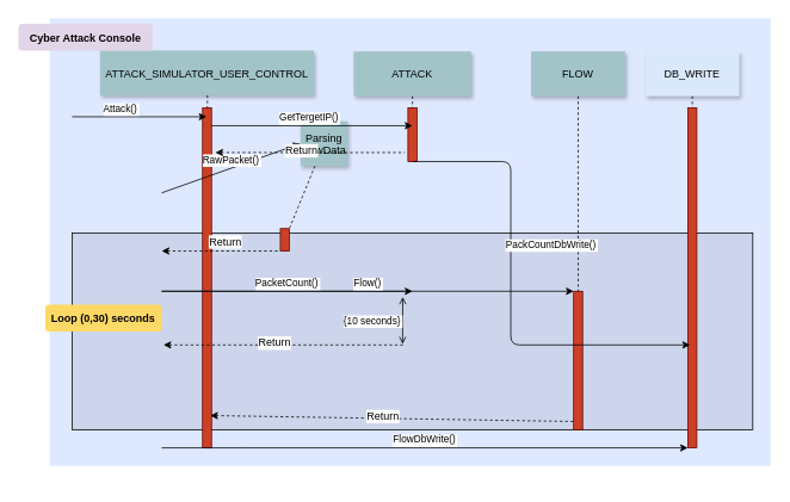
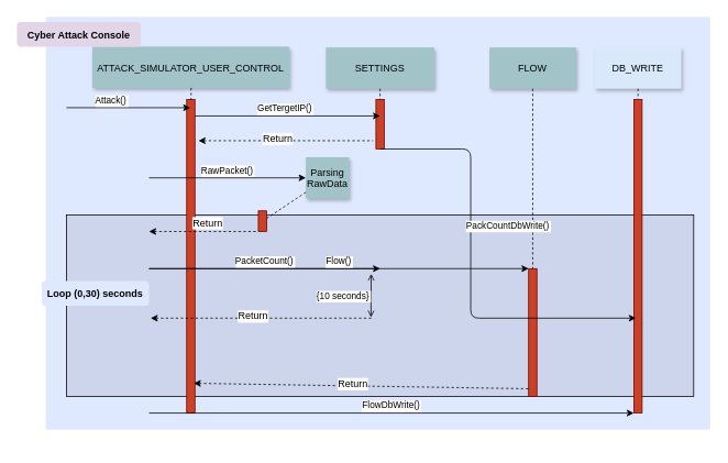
  <mxCell id="0" />
  <mxCell id="1" parent="0" />
  <mxCell id="2" value="" style="fillColor=#DEE8FF;strokeColor=none" parent="1" vertex="1"><mxGeometry x="55" y="20" width="805" height="500" as="geometry" /></mxCell>
  <mxCell id="3" value="" style="fillColor=#CCD5EB" parent="1" vertex="1"><mxGeometry x="80" y="260" width="760" height="220" as="geometry" /></mxCell>
  <mxCell id="4" value="" style="fillColor=#CC4125;strokeColor=#660000" parent="1" vertex="1"><mxGeometry x="225.63" y="120" width="10" height="380" as="geometry" /></mxCell>
  <mxCell id="5" value="Attack()" style="edgeStyle=none;verticalLabelPosition=top;verticalAlign=bottom;labelPosition=left;align=right" parent="1" edge="1"><mxGeometry x="110" y="-10" width="100" height="100" as="geometry"><mxPoint x="80" y="130" as="sourcePoint" /><mxPoint x="230" y="130" as="targetPoint" /></mxGeometry></mxCell>
  <mxCell id="6" value="ATTACK_SIMULATOR_USER_CONTROL" style="shadow=1;fillColor=#A2C4C9;strokeColor=none" parent="1" vertex="1"><mxGeometry x="111.25" y="56" width="238.75" height="50" as="geometry" /></mxCell>
  <mxCell id="7" value="" style="fillColor=#CC4125;strokeColor=#660000" parent="1" vertex="1"><mxGeometry x="312.5" y="255" width="10" height="25" as="geometry" /></mxCell>
- <mxCell id="8" value="Parsing&#10;RawData" style="shadow=1;fillColor=#A2C4C9;strokeColor=none" parent="1" vertex="1"><mxGeometry x="335" y="135" width="52.5" height="50" as="geometry" /></mxCell>
+ <mxCell id="8" value="Parsing&#10;RawData" style="shadow=1;fillColor=#A2C4C9;strokeColor=none" parent="1" vertex="1"><mxGeometry x="370" y="190" width="52.5" height="50" as="geometry" /></mxCell>
  <mxCell id="9" value="" style="edgeStyle=none;endArrow=none;dashed=1" parent="1" source="8" target="7" edge="1"><mxGeometry x="272.335" y="165" width="100" height="100" as="geometry"><mxPoint x="317.259" y="150" as="sourcePoint" /><mxPoint x="317.576" y="205" as="targetPoint" /></mxGeometry></mxCell>
  <mxCell id="10" value="RawPacket()" style="edgeStyle=none;verticalLabelPosition=top;verticalAlign=bottom;entryX=0;entryY=0.5;entryDx=0;entryDy=0;" parent="1" target="8" edge="1"><mxGeometry x="220" y="92" width="100" height="100" as="geometry"><mxPoint x="180" y="215" as="sourcePoint" /><mxPoint x="310" y="219.5" as="targetPoint" /></mxGeometry></mxCell>
- <mxCell id="11" value="ATTACK" style="shadow=1;fillColor=#A2C4C9;strokeColor=none" parent="1" vertex="1"><mxGeometry x="394.36" y="57" width="131.28" height="50" as="geometry" /></mxCell>
+ <mxCell id="11" value="SETTINGS" style="shadow=1;fillColor=#A2C4C9;strokeColor=none" parent="1" vertex="1"><mxGeometry x="394.36" y="57" width="131.28" height="50" as="geometry" /></mxCell>
  <mxCell id="12" value="" style="fillColor=#CC4125;strokeColor=#660000" parent="1" vertex="1"><mxGeometry x="455" y="120" width="10" height="60" as="geometry" /></mxCell>
  <mxCell id="13" value="PacketCount()" style="edgeStyle=elbowEdgeStyle;elbow=horizontal;verticalLabelPosition=top;verticalAlign=bottom;exitX=1;exitY=0.5;exitDx=0;exitDy=0;" parent="1" edge="1"><mxGeometry x="350" y="360" width="100" height="100" as="geometry"><mxPoint x="180" y="325" as="sourcePoint" /><mxPoint x="460" y="325" as="targetPoint" /><Array as="points"><mxPoint x="330" y="325" /></Array></mxGeometry></mxCell>
  <mxCell id="14" value="" style="fillColor=#CC4125;strokeColor=#660000" parent="1" vertex="1"><mxGeometry x="640" y="325" width="10" height="155" as="geometry" /></mxCell>
  <mxCell id="15" value="FLOW" style="shadow=1;fillColor=#A2C4C9;strokeColor=none" parent="1" vertex="1"><mxGeometry x="592.5" y="57" width="105" height="50" as="geometry" /></mxCell>
  <mxCell id="16" value="" style="edgeStyle=none;endArrow=none;dashed=1" parent="1" source="15" target="14" edge="1"><mxGeometry x="614.488" y="175.0" width="100" height="100" as="geometry"><mxPoint x="644.653" y="150" as="sourcePoint" /><mxPoint x="644.653" y="300" as="targetPoint" /></mxGeometry></mxCell>
  <mxCell id="17" value="DB_WRITE" style="shadow=1;fillColor=#dae8fc;strokeColor=none;" parent="1" vertex="1"><mxGeometry x="720" y="57" width="105" height="50" as="geometry" /></mxCell>
  <mxCell id="18" value="" style="edgeStyle=none;endArrow=none;dashed=1" parent="1" source="17" target="19" edge="1"><mxGeometry x="727.335" y="165" width="100" height="100" as="geometry"><mxPoint x="772.259" y="150" as="sourcePoint" /><mxPoint x="772.576" y="205" as="targetPoint" /></mxGeometry></mxCell>
  <mxCell id="19" value="" style="fillColor=#CC4125;strokeColor=#660000" parent="1" vertex="1"><mxGeometry x="767.5" y="120" width="10" height="380" as="geometry" /></mxCell>
  <mxCell id="20" value="" style="edgeStyle=elbowEdgeStyle;elbow=horizontal;endArrow=none;dashed=1" parent="1" source="6" target="4" edge="1"><mxGeometry x="230.0" y="310" width="100" height="100" as="geometry"><mxPoint x="200" y="450" as="sourcePoint" /><mxPoint x="300" y="350" as="targetPoint" /></mxGeometry></mxCell>
  <mxCell id="21" value="Cyber Attack Console" style="rounded=1;fontStyle=1;fillColor=#e1d5e7;strokeColor=none;" parent="1" vertex="1"><mxGeometry x="20" y="26" width="150" height="30" as="geometry" /></mxCell>
- <mxCell id="22" value="Loop (0,30) seconds" style="rounded=1;fontStyle=1;fillColor=#FFD966;strokeColor=none" parent="1" vertex="1"><mxGeometry x="50" y="340" width="130" height="30" as="geometry" /></mxCell>
+ <mxCell id="22" value="Loop (0,30) seconds" style="rounded=1;fontStyle=1;fillColor=#dee8ff;strokeColor=none;" parent="1" vertex="1"><mxGeometry x="50" y="340" width="130" height="30" as="geometry" /></mxCell>
  <mxCell id="23" value="" style="edgeStyle=none;endArrow=none;dashed=1;entryX=0.5;entryY=0;entryDx=0;entryDy=0;exitX=0.5;exitY=1;exitDx=0;exitDy=0;" parent="1" source="11" target="12" edge="1"><mxGeometry x="413.115" y="165" width="100" height="100" as="geometry"><mxPoint x="458.28" y="150" as="sourcePoint" /><mxPoint x="458.28" y="220" as="targetPoint" /></mxGeometry></mxCell>
  <mxCell id="24" value="" style="edgeStyle=none;verticalLabelPosition=top;verticalAlign=bottom;endArrow=none;startArrow=classic;dashed=1" parent="1" edge="1"><mxGeometry x="220" y="152.499" width="100" height="100" as="geometry"><mxPoint x="180" y="279.999" as="sourcePoint" /><mxPoint x="310" y="279.999" as="targetPoint" /></mxGeometry></mxCell>
  <mxCell id="25" value="Return" style="text;html=1;align=center;verticalAlign=middle;resizable=0;points=[];labelBackgroundColor=#ffffff;" parent="24" vertex="1" connectable="0"><mxGeometry relative="1" as="geometry"><mxPoint x="5.29" y="-10" as="offset" /></mxGeometry></mxCell>
  <mxCell id="26" value="{10 seconds}" style="edgeStyle=elbowEdgeStyle;elbow=horizontal;startArrow=open;endArrow=open;labelPosition=left;align=right" parent="1" edge="1"><mxGeometry x="359.206" y="301.39" width="100" height="100" as="geometry"><mxPoint x="449.206" y="331.39" as="sourcePoint" /><mxPoint x="449" y="384" as="targetPoint" /></mxGeometry></mxCell>
  <mxCell id="27" value="Flow()" style="edgeStyle=elbowEdgeStyle;elbow=horizontal;verticalLabelPosition=top;verticalAlign=bottom;entryX=0;entryY=0.5;entryDx=0;entryDy=0;" parent="1" edge="1"><mxGeometry x="350" y="329" width="100" height="100" as="geometry"><mxPoint x="180" y="325" as="sourcePoint" /><mxPoint x="640" y="325.004" as="targetPoint" /><Array as="points"><mxPoint x="260" y="354" /><mxPoint x="360" y="364" /><mxPoint x="330" y="294" /></Array></mxGeometry></mxCell>
  <mxCell id="28" value="PackCountDbWrite()" style="edgeStyle=elbowEdgeStyle;elbow=horizontal;verticalLabelPosition=top;verticalAlign=bottom;exitX=0.5;exitY=1;exitDx=0;exitDy=0;" parent="1" source="12" edge="1"><mxGeometry x="659.78" y="389" width="100" height="100" as="geometry"><mxPoint x="489.78" y="385" as="sourcePoint" /><mxPoint x="770" y="385" as="targetPoint" /><Array as="points"><mxPoint x="569.78" y="414" /><mxPoint x="669.78" y="424" /><mxPoint x="639.78" y="354" /></Array></mxGeometry></mxCell>
  <mxCell id="29" value="FlowDbWrite()" style="edgeStyle=elbowEdgeStyle;elbow=horizontal;verticalLabelPosition=top;verticalAlign=bottom;entryX=0;entryY=1;entryDx=0;entryDy=0;" parent="1" edge="1"><mxGeometry x="350" y="504" width="100" height="100" as="geometry"><mxPoint x="180" y="500" as="sourcePoint" /><mxPoint x="767.5" y="500" as="targetPoint" /><Array as="points"><mxPoint x="260" y="529" /><mxPoint x="360" y="539" /><mxPoint x="330" y="469" /></Array></mxGeometry></mxCell>
  <mxCell id="30" value="" style="edgeStyle=none;verticalLabelPosition=top;verticalAlign=bottom;endArrow=none;startArrow=classic;dashed=1;" parent="1" edge="1"><mxGeometry x="373.78" y="257.499" width="100" height="100" as="geometry"><mxPoint x="182" y="385" as="sourcePoint" /><mxPoint x="450" y="385" as="targetPoint" /></mxGeometry></mxCell>
  <mxCell id="31" value="Return" style="text;html=1;align=center;verticalAlign=middle;resizable=0;points=[];labelBackgroundColor=#ffffff;" parent="30" vertex="1" connectable="0"><mxGeometry relative="1" as="geometry"><mxPoint x="-11" y="-3" as="offset" /></mxGeometry></mxCell>
  <mxCell id="32" value="" style="edgeStyle=none;verticalLabelPosition=top;verticalAlign=bottom;endArrow=none;startArrow=classic;dashed=1;entryX=-0.024;entryY=0.939;entryDx=0;entryDy=0;exitX=0.859;exitY=0.905;exitDx=0;exitDy=0;exitPerimeter=0;entryPerimeter=0;" parent="1" source="4" target="14" edge="1"><mxGeometry x="375.28" y="342.499" width="100" height="100" as="geometry"><mxPoint x="183.5" y="470" as="sourcePoint" /><mxPoint x="451.5" y="470" as="targetPoint" /></mxGeometry></mxCell>
  <mxCell id="33" value="Return" style="text;html=1;align=center;verticalAlign=middle;resizable=0;points=[];labelBackgroundColor=#ffffff;" parent="32" vertex="1" connectable="0"><mxGeometry relative="1" as="geometry"><mxPoint x="-11" y="-3" as="offset" /></mxGeometry></mxCell>
  <mxCell id="34" value="GetTergetIP()" style="edgeStyle=none;verticalLabelPosition=top;verticalAlign=bottom;labelPosition=left;align=right" edge="1" parent="1"><mxGeometry width="100" height="100" as="geometry"><mxPoint x="235.63" y="140" as="sourcePoint" /><mxPoint x="460" y="140" as="targetPoint" /><mxPoint x="32" as="offset" /></mxGeometry></mxCell>
  <mxCell id="35" value="" style="edgeStyle=none;verticalLabelPosition=top;verticalAlign=bottom;endArrow=none;startArrow=classic;dashed=1;" edge="1" parent="1"><mxGeometry x="375.28" y="42.499" width="100" height="100" as="geometry"><mxPoint x="240" y="170" as="sourcePoint" /><mxPoint x="451.5" y="170" as="targetPoint" /></mxGeometry></mxCell>
  <mxCell id="36" value="Return" style="text;html=1;align=center;verticalAlign=middle;resizable=0;points=[];labelBackgroundColor=#ffffff;" vertex="1" connectable="0" parent="35"><mxGeometry relative="1" as="geometry"><mxPoint x="-11" y="-3" as="offset" /></mxGeometry></mxCell>
